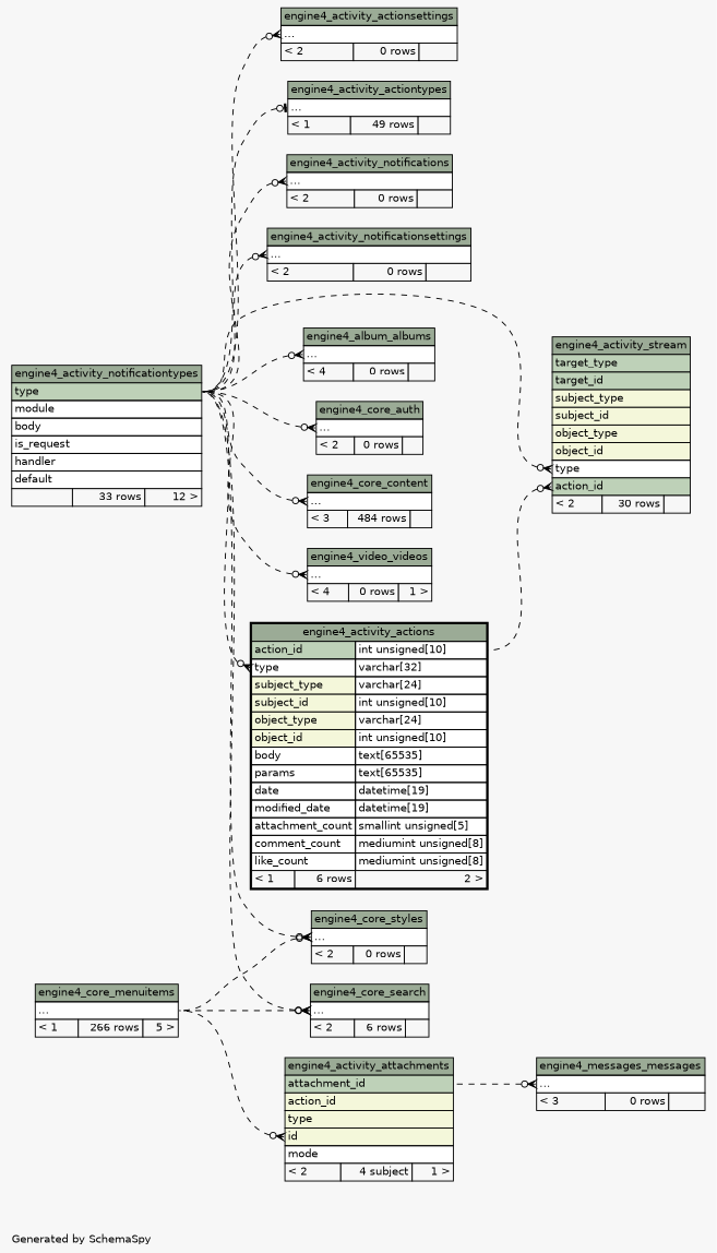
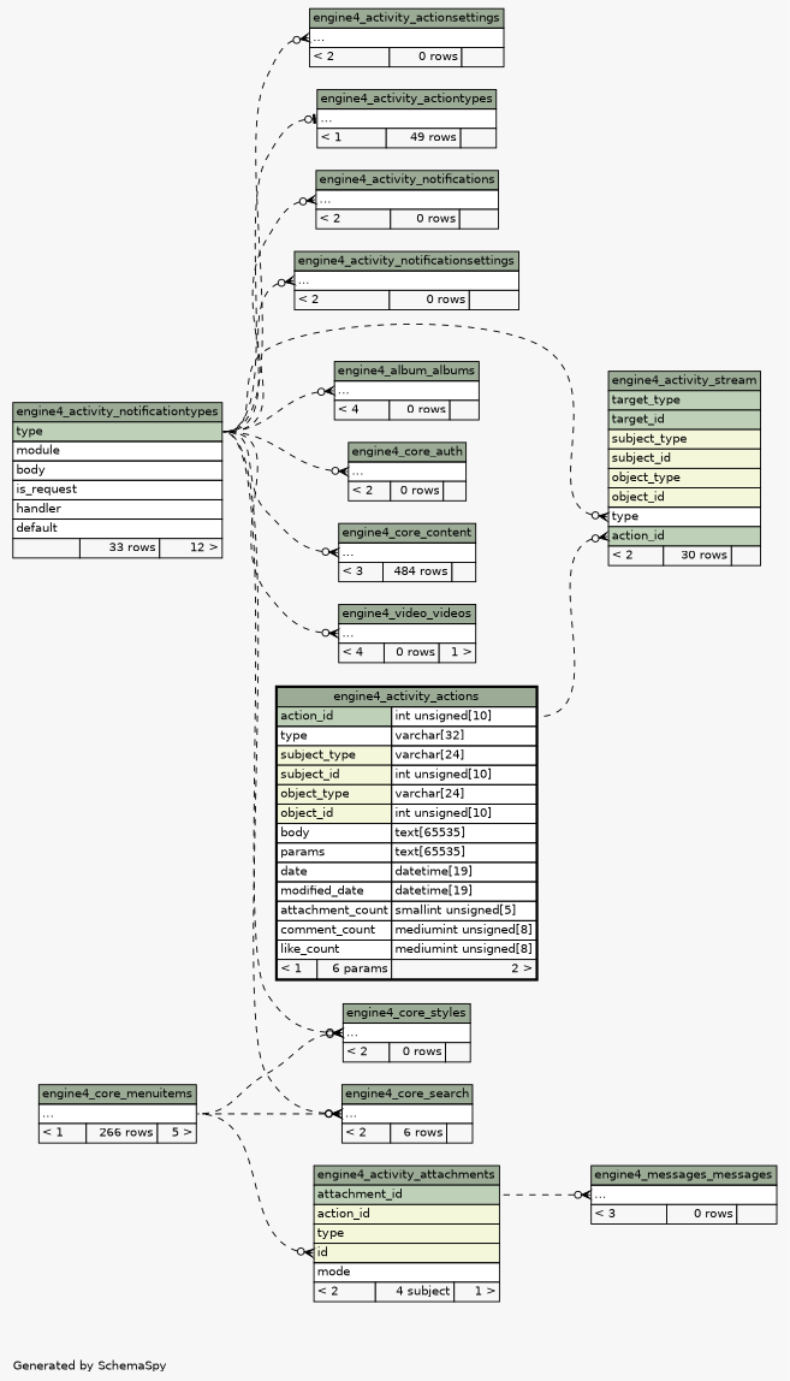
  digraph {
    bgcolor="#f7f7f7"
    fontname=Helvetica
    fontsize=11
    label="\nGenerated by SchemaSpy"
    labeljust=l
    nodesep=0.18
    rankdir=RL
    ranksep=0.46
    node [fontname=Helvetica fontsize=11 shape=plaintext]
    edge [arrowhead=none arrowsize=0.8 arrowtail=crowodot dir=back headport="type:e" style=dashed tailport="elipses:w"]
-   n1 [label=<     <TABLE BORDER="2" CELLBORDER="1" CELLSPACING="0" BGCOLOR="#ffffff">       <TR><TD COLSPAN="3" BGCOLOR="#9bab96" ALIGN="CENTER">engine4_activity_actions</TD></TR>       <TR><TD PORT="action_id" COLSPAN="2" BGCOLOR="#bed1b8" ALIGN="LEFT">action_id</TD><TD PORT="action_id.type" ALIGN="LEFT">int unsigned[10]</TD></TR>       <TR><TD PORT="type" COLSPAN="2" ALIGN="LEFT">type</TD><TD PORT="type.type" ALIGN="LEFT">varchar[32]</TD></TR>       <TR><TD PORT="subject_type" COLSPAN="2" BGCOLOR="#f4f7da" ALIGN="LEFT">subject_type</TD><TD PORT="subject_type.type" ALIGN="LEFT">varchar[24]</TD></TR>       <TR><TD PORT="subject_id" COLSPAN="2" BGCOLOR="#f4f7da" ALIGN="LEFT">subject_id</TD><TD PORT="subject_id.type" ALIGN="LEFT">int unsigned[10]</TD></TR>       <TR><TD PORT="object_type" COLSPAN="2" BGCOLOR="#f4f7da" ALIGN="LEFT">object_type</TD><TD PORT="object_type.type" ALIGN="LEFT">varchar[24]</TD></TR>       <TR><TD PORT="object_id" COLSPAN="2" BGCOLOR="#f4f7da" ALIGN="LEFT">object_id</TD><TD PORT="object_id.type" ALIGN="LEFT">int unsigned[10]</TD></TR>       <TR><TD PORT="body" COLSPAN="2" ALIGN="LEFT">body</TD><TD PORT="body.type" ALIGN="LEFT">text[65535]</TD></TR>       <TR><TD PORT="params" COLSPAN="2" ALIGN="LEFT">params</TD><TD PORT="params.type" ALIGN="LEFT">text[65535]</TD></TR>       <TR><TD PORT="date" COLSPAN="2" ALIGN="LEFT">date</TD><TD PORT="date.type" ALIGN="LEFT">datetime[19]</TD></TR>       <TR><TD PORT="modified_date" COLSPAN="2" ALIGN="LEFT">modified_date</TD><TD PORT="modified_date.type" ALIGN="LEFT">datetime[19]</TD></TR>       <TR><TD PORT="attachment_count" COLSPAN="2" ALIGN="LEFT">attachment_count</TD><TD PORT="attachment_count.type" ALIGN="LEFT">smallint unsigned[5]</TD></TR>       <TR><TD PORT="comment_count" COLSPAN="2" ALIGN="LEFT">comment_count</TD><TD PORT="comment_count.type" ALIGN="LEFT">mediumint unsigned[8]</TD></TR>       <TR><TD PORT="like_count" COLSPAN="2" ALIGN="LEFT">like_count</TD><TD PORT="like_count.type" ALIGN="LEFT">mediumint unsigned[8]</TD></TR>       <TR><TD ALIGN="LEFT" BGCOLOR="#f7f7f7">&lt; 1</TD><TD ALIGN="RIGHT" BGCOLOR="#f7f7f7">6 rows</TD><TD ALIGN="RIGHT" BGCOLOR="#f7f7f7">2 &gt;</TD></TR>     </TABLE>>]
+   n1 [label=<     <TABLE BORDER="2" CELLBORDER="1" CELLSPACING="0" BGCOLOR="#ffffff">       <TR><TD COLSPAN="3" BGCOLOR="#9bab96" ALIGN="CENTER">engine4_activity_actions</TD></TR>       <TR><TD PORT="action_id" COLSPAN="2" BGCOLOR="#bed1b8" ALIGN="LEFT">action_id</TD><TD PORT="action_id.type" ALIGN="LEFT">int unsigned[10]</TD></TR>       <TR><TD PORT="type" COLSPAN="2" ALIGN="LEFT">type</TD><TD PORT="type.type" ALIGN="LEFT">varchar[32]</TD></TR>       <TR><TD PORT="subject_type" COLSPAN="2" BGCOLOR="#f4f7da" ALIGN="LEFT">subject_type</TD><TD PORT="subject_type.type" ALIGN="LEFT">varchar[24]</TD></TR>       <TR><TD PORT="subject_id" COLSPAN="2" BGCOLOR="#f4f7da" ALIGN="LEFT">subject_id</TD><TD PORT="subject_id.type" ALIGN="LEFT">int unsigned[10]</TD></TR>       <TR><TD PORT="object_type" COLSPAN="2" BGCOLOR="#f4f7da" ALIGN="LEFT">object_type</TD><TD PORT="object_type.type" ALIGN="LEFT">varchar[24]</TD></TR>       <TR><TD PORT="object_id" COLSPAN="2" BGCOLOR="#f4f7da" ALIGN="LEFT">object_id</TD><TD PORT="object_id.type" ALIGN="LEFT">int unsigned[10]</TD></TR>       <TR><TD PORT="body" COLSPAN="2" ALIGN="LEFT">body</TD><TD PORT="body.type" ALIGN="LEFT">text[65535]</TD></TR>       <TR><TD PORT="params" COLSPAN="2" ALIGN="LEFT">params</TD><TD PORT="params.type" ALIGN="LEFT">text[65535]</TD></TR>       <TR><TD PORT="date" COLSPAN="2" ALIGN="LEFT">date</TD><TD PORT="date.type" ALIGN="LEFT">datetime[19]</TD></TR>       <TR><TD PORT="modified_date" COLSPAN="2" ALIGN="LEFT">modified_date</TD><TD PORT="modified_date.type" ALIGN="LEFT">datetime[19]</TD></TR>       <TR><TD PORT="attachment_count" COLSPAN="2" ALIGN="LEFT">attachment_count</TD><TD PORT="attachment_count.type" ALIGN="LEFT">smallint unsigned[5]</TD></TR>       <TR><TD PORT="comment_count" COLSPAN="2" ALIGN="LEFT">comment_count</TD><TD PORT="comment_count.type" ALIGN="LEFT">mediumint unsigned[8]</TD></TR>       <TR><TD PORT="like_count" COLSPAN="2" ALIGN="LEFT">like_count</TD><TD PORT="like_count.type" ALIGN="LEFT">mediumint unsigned[8]</TD></TR>       <TR><TD ALIGN="LEFT" BGCOLOR="#f7f7f7">&lt; 1</TD><TD ALIGN="RIGHT" BGCOLOR="#f7f7f7">6 params</TD><TD ALIGN="RIGHT" BGCOLOR="#f7f7f7">2 &gt;</TD></TR>     </TABLE>>]
    n2 [label=<     <TABLE BORDER="0" CELLBORDER="1" CELLSPACING="0" BGCOLOR="#ffffff">       <TR><TD COLSPAN="3" BGCOLOR="#9bab96" ALIGN="CENTER">engine4_activity_notificationtypes</TD></TR>       <TR><TD PORT="type" COLSPAN="3" BGCOLOR="#bed1b8" ALIGN="LEFT">type</TD></TR>       <TR><TD PORT="module" COLSPAN="3" ALIGN="LEFT">module</TD></TR>       <TR><TD PORT="body" COLSPAN="3" ALIGN="LEFT">body</TD></TR>       <TR><TD PORT="is_request" COLSPAN="3" ALIGN="LEFT">is_request</TD></TR>       <TR><TD PORT="handler" COLSPAN="3" ALIGN="LEFT">handler</TD></TR>       <TR><TD PORT="default" COLSPAN="3" ALIGN="LEFT">default</TD></TR>       <TR><TD ALIGN="LEFT" BGCOLOR="#f7f7f7">  </TD><TD ALIGN="RIGHT" BGCOLOR="#f7f7f7">33 rows</TD><TD ALIGN="RIGHT" BGCOLOR="#f7f7f7">12 &gt;</TD></TR>     </TABLE>>]
    n3 [label=<     <TABLE BORDER="0" CELLBORDER="1" CELLSPACING="0" BGCOLOR="#ffffff">       <TR><TD COLSPAN="3" BGCOLOR="#9bab96" ALIGN="CENTER">engine4_activity_actionsettings</TD></TR>       <TR><TD PORT="elipses" COLSPAN="3" ALIGN="LEFT">...</TD></TR>       <TR><TD ALIGN="LEFT" BGCOLOR="#f7f7f7">&lt; 2</TD><TD ALIGN="RIGHT" BGCOLOR="#f7f7f7">0 rows</TD><TD ALIGN="RIGHT" BGCOLOR="#f7f7f7">  </TD></TR>     </TABLE>>]
    n4 [label=<     <TABLE BORDER="0" CELLBORDER="1" CELLSPACING="0" BGCOLOR="#ffffff">       <TR><TD COLSPAN="3" BGCOLOR="#9bab96" ALIGN="CENTER">engine4_activity_actiontypes</TD></TR>       <TR><TD PORT="elipses" COLSPAN="3" ALIGN="LEFT">...</TD></TR>       <TR><TD ALIGN="LEFT" BGCOLOR="#f7f7f7">&lt; 1</TD><TD ALIGN="RIGHT" BGCOLOR="#f7f7f7">49 rows</TD><TD ALIGN="RIGHT" BGCOLOR="#f7f7f7">  </TD></TR>     </TABLE>>]
    n5 [label=<     <TABLE BORDER="0" CELLBORDER="1" CELLSPACING="0" BGCOLOR="#ffffff">       <TR><TD COLSPAN="3" BGCOLOR="#9bab96" ALIGN="CENTER">engine4_activity_attachments</TD></TR>       <TR><TD PORT="attachment_id" COLSPAN="3" BGCOLOR="#bed1b8" ALIGN="LEFT">attachment_id</TD></TR>       <TR><TD PORT="action_id" COLSPAN="3" BGCOLOR="#f4f7da" ALIGN="LEFT">action_id</TD></TR>       <TR><TD PORT="type" COLSPAN="3" BGCOLOR="#f4f7da" ALIGN="LEFT">type</TD></TR>       <TR><TD PORT="id" COLSPAN="3" BGCOLOR="#f4f7da" ALIGN="LEFT">id</TD></TR>       <TR><TD PORT="mode" COLSPAN="3" ALIGN="LEFT">mode</TD></TR>       <TR><TD ALIGN="LEFT" BGCOLOR="#f7f7f7">&lt; 2</TD><TD ALIGN="RIGHT" BGCOLOR="#f7f7f7">4 subject</TD><TD ALIGN="RIGHT" BGCOLOR="#f7f7f7">1 &gt;</TD></TR>     </TABLE>>]
    n6 [label=<     <TABLE BORDER="0" CELLBORDER="1" CELLSPACING="0" BGCOLOR="#ffffff">       <TR><TD COLSPAN="3" BGCOLOR="#9bab96" ALIGN="CENTER">engine4_core_menuitems</TD></TR>       <TR><TD PORT="elipses" COLSPAN="3" ALIGN="LEFT">...</TD></TR>       <TR><TD ALIGN="LEFT" BGCOLOR="#f7f7f7">&lt; 1</TD><TD ALIGN="RIGHT" BGCOLOR="#f7f7f7">266 rows</TD><TD ALIGN="RIGHT" BGCOLOR="#f7f7f7">5 &gt;</TD></TR>     </TABLE>>]
    n7 [label=<     <TABLE BORDER="0" CELLBORDER="1" CELLSPACING="0" BGCOLOR="#ffffff">       <TR><TD COLSPAN="3" BGCOLOR="#9bab96" ALIGN="CENTER">engine4_activity_notifications</TD></TR>       <TR><TD PORT="elipses" COLSPAN="3" ALIGN="LEFT">...</TD></TR>       <TR><TD ALIGN="LEFT" BGCOLOR="#f7f7f7">&lt; 2</TD><TD ALIGN="RIGHT" BGCOLOR="#f7f7f7">0 rows</TD><TD ALIGN="RIGHT" BGCOLOR="#f7f7f7">  </TD></TR>     </TABLE>>]
    n8 [label=<     <TABLE BORDER="0" CELLBORDER="1" CELLSPACING="0" BGCOLOR="#ffffff">       <TR><TD COLSPAN="3" BGCOLOR="#9bab96" ALIGN="CENTER">engine4_activity_notificationsettings</TD></TR>       <TR><TD PORT="elipses" COLSPAN="3" ALIGN="LEFT">...</TD></TR>       <TR><TD ALIGN="LEFT" BGCOLOR="#f7f7f7">&lt; 2</TD><TD ALIGN="RIGHT" BGCOLOR="#f7f7f7">0 rows</TD><TD ALIGN="RIGHT" BGCOLOR="#f7f7f7">  </TD></TR>     </TABLE>>]
    n9 [label=<     <TABLE BORDER="0" CELLBORDER="1" CELLSPACING="0" BGCOLOR="#ffffff">       <TR><TD COLSPAN="3" BGCOLOR="#9bab96" ALIGN="CENTER">engine4_activity_stream</TD></TR>       <TR><TD PORT="target_type" COLSPAN="3" BGCOLOR="#bed1b8" ALIGN="LEFT">target_type</TD></TR>       <TR><TD PORT="target_id" COLSPAN="3" BGCOLOR="#bed1b8" ALIGN="LEFT">target_id</TD></TR>       <TR><TD PORT="subject_type" COLSPAN="3" BGCOLOR="#f4f7da" ALIGN="LEFT">subject_type</TD></TR>       <TR><TD PORT="subject_id" COLSPAN="3" BGCOLOR="#f4f7da" ALIGN="LEFT">subject_id</TD></TR>       <TR><TD PORT="object_type" COLSPAN="3" BGCOLOR="#f4f7da" ALIGN="LEFT">object_type</TD></TR>       <TR><TD PORT="object_id" COLSPAN="3" BGCOLOR="#f4f7da" ALIGN="LEFT">object_id</TD></TR>       <TR><TD PORT="type" COLSPAN="3" ALIGN="LEFT">type</TD></TR>       <TR><TD PORT="action_id" COLSPAN="3" BGCOLOR="#bed1b8" ALIGN="LEFT">action_id</TD></TR>       <TR><TD ALIGN="LEFT" BGCOLOR="#f7f7f7">&lt; 2</TD><TD ALIGN="RIGHT" BGCOLOR="#f7f7f7">30 rows</TD><TD ALIGN="RIGHT" BGCOLOR="#f7f7f7">  </TD></TR>     </TABLE>>]
    n10 [label=<     <TABLE BORDER="0" CELLBORDER="1" CELLSPACING="0" BGCOLOR="#ffffff">       <TR><TD COLSPAN="3" BGCOLOR="#9bab96" ALIGN="CENTER">engine4_album_albums</TD></TR>       <TR><TD PORT="elipses" COLSPAN="3" ALIGN="LEFT">...</TD></TR>       <TR><TD ALIGN="LEFT" BGCOLOR="#f7f7f7">&lt; 4</TD><TD ALIGN="RIGHT" BGCOLOR="#f7f7f7">0 rows</TD><TD ALIGN="RIGHT" BGCOLOR="#f7f7f7">  </TD></TR>     </TABLE>>]
    n11 [label=<     <TABLE BORDER="0" CELLBORDER="1" CELLSPACING="0" BGCOLOR="#ffffff">       <TR><TD COLSPAN="3" BGCOLOR="#9bab96" ALIGN="CENTER">engine4_core_auth</TD></TR>       <TR><TD PORT="elipses" COLSPAN="3" ALIGN="LEFT">...</TD></TR>       <TR><TD ALIGN="LEFT" BGCOLOR="#f7f7f7">&lt; 2</TD><TD ALIGN="RIGHT" BGCOLOR="#f7f7f7">0 rows</TD><TD ALIGN="RIGHT" BGCOLOR="#f7f7f7">  </TD></TR>     </TABLE>>]
    n12 [label=<     <TABLE BORDER="0" CELLBORDER="1" CELLSPACING="0" BGCOLOR="#ffffff">       <TR><TD COLSPAN="3" BGCOLOR="#9bab96" ALIGN="CENTER">engine4_core_content</TD></TR>       <TR><TD PORT="elipses" COLSPAN="3" ALIGN="LEFT">...</TD></TR>       <TR><TD ALIGN="LEFT" BGCOLOR="#f7f7f7">&lt; 3</TD><TD ALIGN="RIGHT" BGCOLOR="#f7f7f7">484 rows</TD><TD ALIGN="RIGHT" BGCOLOR="#f7f7f7">  </TD></TR>     </TABLE>>]
    n13 [label=<     <TABLE BORDER="0" CELLBORDER="1" CELLSPACING="0" BGCOLOR="#ffffff">       <TR><TD COLSPAN="3" BGCOLOR="#9bab96" ALIGN="CENTER">engine4_core_search</TD></TR>       <TR><TD PORT="elipses" COLSPAN="3" ALIGN="LEFT">...</TD></TR>       <TR><TD ALIGN="LEFT" BGCOLOR="#f7f7f7">&lt; 2</TD><TD ALIGN="RIGHT" BGCOLOR="#f7f7f7">6 rows</TD><TD ALIGN="RIGHT" BGCOLOR="#f7f7f7">  </TD></TR>     </TABLE>>]
    n14 [label=<     <TABLE BORDER="0" CELLBORDER="1" CELLSPACING="0" BGCOLOR="#ffffff">       <TR><TD COLSPAN="3" BGCOLOR="#9bab96" ALIGN="CENTER">engine4_core_styles</TD></TR>       <TR><TD PORT="elipses" COLSPAN="3" ALIGN="LEFT">...</TD></TR>       <TR><TD ALIGN="LEFT" BGCOLOR="#f7f7f7">&lt; 2</TD><TD ALIGN="RIGHT" BGCOLOR="#f7f7f7">0 rows</TD><TD ALIGN="RIGHT" BGCOLOR="#f7f7f7">  </TD></TR>     </TABLE>>]
    n15 [label=<     <TABLE BORDER="0" CELLBORDER="1" CELLSPACING="0" BGCOLOR="#ffffff">       <TR><TD COLSPAN="3" BGCOLOR="#9bab96" ALIGN="CENTER">engine4_messages_messages</TD></TR>       <TR><TD PORT="elipses" COLSPAN="3" ALIGN="LEFT">...</TD></TR>       <TR><TD ALIGN="LEFT" BGCOLOR="#f7f7f7">&lt; 3</TD><TD ALIGN="RIGHT" BGCOLOR="#f7f7f7">0 rows</TD><TD ALIGN="RIGHT" BGCOLOR="#f7f7f7">  </TD></TR>     </TABLE>>]
    n16 [label=<     <TABLE BORDER="0" CELLBORDER="1" CELLSPACING="0" BGCOLOR="#ffffff">       <TR><TD COLSPAN="3" BGCOLOR="#9bab96" ALIGN="CENTER">engine4_video_videos</TD></TR>       <TR><TD PORT="elipses" COLSPAN="3" ALIGN="LEFT">...</TD></TR>       <TR><TD ALIGN="LEFT" BGCOLOR="#f7f7f7">&lt; 4</TD><TD ALIGN="RIGHT" BGCOLOR="#f7f7f7">0 rows</TD><TD ALIGN="RIGHT" BGCOLOR="#f7f7f7">1 &gt;</TD></TR>     </TABLE>>]
-   n1 -> n2 [tailport="type:w"]
    n3 -> n2
    n4 -> n2 [arrowtail=teeodot]
    n5 -> n6 [headport="elipses:e" tailport="id:w"]
    n7 -> n2
    n8 -> n2
    n9 -> n1 [headport="action_id.type:e" tailport="action_id:w"]
    n9 -> n2 [tailport="type:w"]
    n10 -> n2
    n11 -> n2
    n12 -> n2
    n13 -> n2
    n13 -> n6 [headport="elipses:e"]
    n14 -> n2
    n14 -> n6 [headport="elipses:e"]
    n15 -> n5 [headport="attachment_id:e"]
    n16 -> n2
  }
